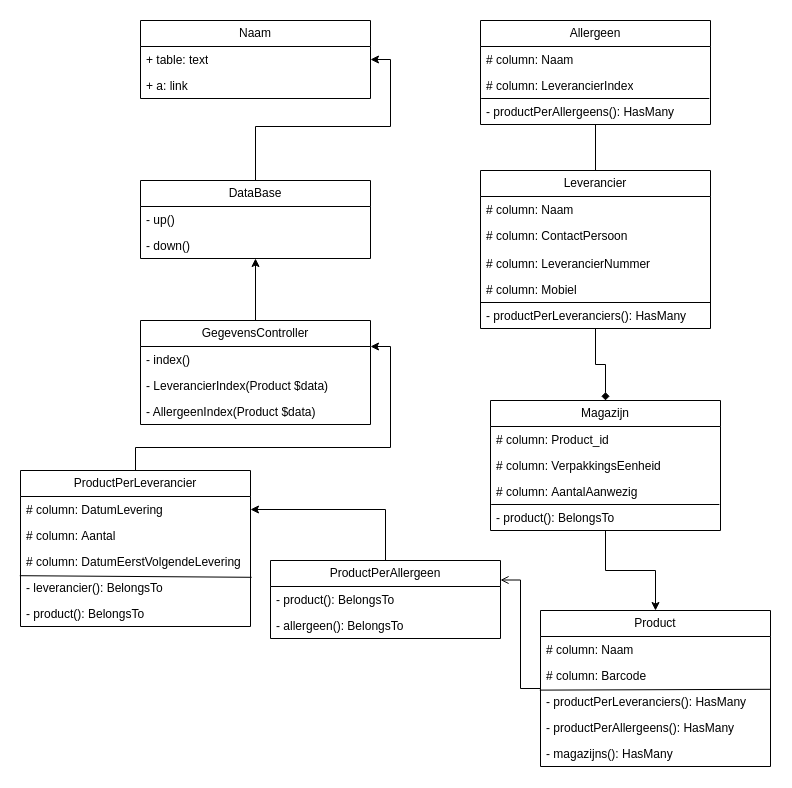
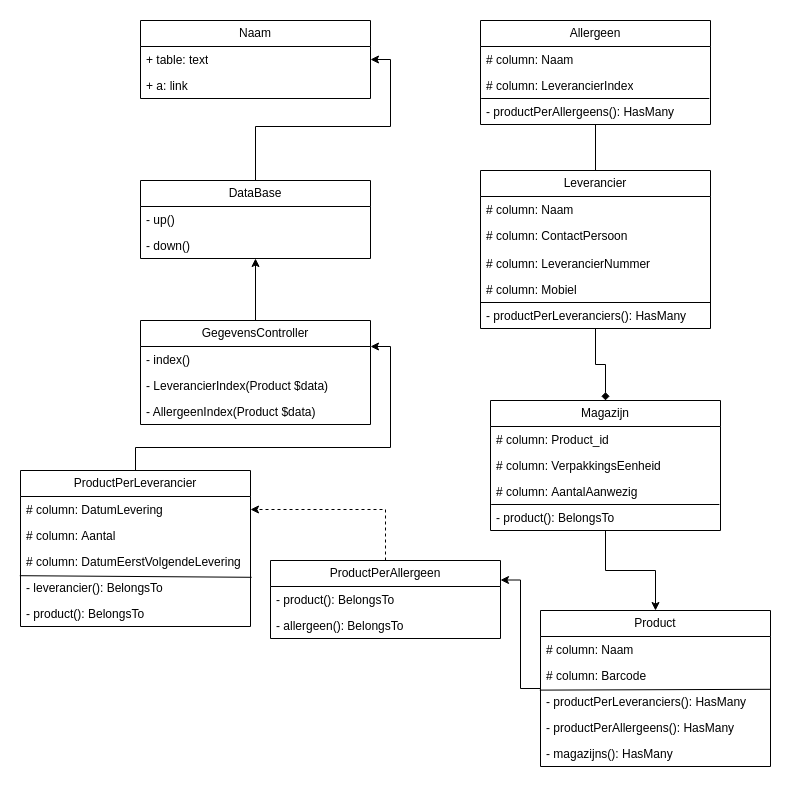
  <mxCell id="0" />
  <mxCell id="1" parent="0" />
  <mxCell id="2" value="" style="edgeStyle=orthogonalEdgeStyle;rounded=0;orthogonalLoop=1;jettySize=auto;html=1;entryX=0.5;entryY=0;entryDx=0;entryDy=0;endArrow=none;" edge="1" parent="1" source="3" target="9"><mxGeometry relative="1" as="geometry" /></mxCell>
  <mxCell id="3" value="Allergeen" style="swimlane;fontStyle=0;childLayout=stackLayout;horizontal=1;startSize=26;fillColor=none;horizontalStack=0;resizeParent=1;resizeParentMax=0;resizeLast=0;collapsible=1;marginBottom=0;whiteSpace=wrap;html=1;" vertex="1" parent="1"><mxGeometry x="480" y="20" width="230" height="104" as="geometry" /></mxCell>
  <mxCell id="4" value="# column: Naam" style="text;strokeColor=none;fillColor=none;align=left;verticalAlign=top;spacingLeft=4;spacingRight=4;overflow=hidden;rotatable=0;points=[[0,0.5],[1,0.5]];portConstraint=eastwest;whiteSpace=wrap;html=1;" vertex="1" parent="3"><mxGeometry y="26" width="230" height="26" as="geometry" /></mxCell>
  <mxCell id="5" value="# column: LeverancierIndex" style="text;strokeColor=none;fillColor=none;align=left;verticalAlign=top;spacingLeft=4;spacingRight=4;overflow=hidden;rotatable=0;points=[[0,0.5],[1,0.5]];portConstraint=eastwest;whiteSpace=wrap;html=1;" vertex="1" parent="3"><mxGeometry y="52" width="230" height="26" as="geometry" /></mxCell>
  <mxCell id="6" value="- productPerAllergeens(): HasMany" style="text;strokeColor=none;fillColor=none;align=left;verticalAlign=top;spacingLeft=4;spacingRight=4;overflow=hidden;rotatable=0;points=[[0,0.5],[1,0.5]];portConstraint=eastwest;whiteSpace=wrap;html=1;" vertex="1" parent="3"><mxGeometry y="78" width="230" height="26" as="geometry" /></mxCell>
  <mxCell id="7" value="" style="endArrow=none;html=1;rounded=0;entryX=0.995;entryY=0;entryDx=0;entryDy=0;entryPerimeter=0;exitX=0.003;exitY=0;exitDx=0;exitDy=0;exitPerimeter=0;" edge="1" parent="3" source="6" target="6"><mxGeometry width="50" height="50" relative="1" as="geometry"><mxPoint x="-100" y="180" as="sourcePoint" /><mxPoint x="-50" y="130" as="targetPoint" /></mxGeometry></mxCell>
  <mxCell id="8" style="edgeStyle=orthogonalEdgeStyle;rounded=0;orthogonalLoop=1;jettySize=auto;html=1;entryX=0.5;entryY=0;entryDx=0;entryDy=0;endArrow=diamond;" edge="1" parent="1" source="9" target="17"><mxGeometry relative="1" as="geometry" /></mxCell>
  <mxCell id="9" value="Leverancier" style="swimlane;fontStyle=0;childLayout=stackLayout;horizontal=1;startSize=26;fillColor=none;horizontalStack=0;resizeParent=1;resizeParentMax=0;resizeLast=0;collapsible=1;marginBottom=0;whiteSpace=wrap;html=1;" vertex="1" parent="1"><mxGeometry x="480" y="170" width="230" height="158" as="geometry"><mxRectangle x="490" y="200" width="100" height="30" as="alternateBounds" /></mxGeometry></mxCell>
  <mxCell id="10" value="# column: Naam" style="text;strokeColor=none;fillColor=none;align=left;verticalAlign=top;spacingLeft=4;spacingRight=4;overflow=hidden;rotatable=0;points=[[0,0.5],[1,0.5]];portConstraint=eastwest;whiteSpace=wrap;html=1;" vertex="1" parent="9"><mxGeometry y="26" width="230" height="26" as="geometry" /></mxCell>
  <mxCell id="11" value="# column:&amp;nbsp;ContactPersoon" style="text;strokeColor=none;fillColor=none;align=left;verticalAlign=top;spacingLeft=4;spacingRight=4;overflow=hidden;rotatable=0;points=[[0,0.5],[1,0.5]];portConstraint=eastwest;whiteSpace=wrap;html=1;" vertex="1" parent="9"><mxGeometry y="52" width="230" height="28" as="geometry" /></mxCell>
  <mxCell id="12" value="# column:&amp;nbsp;LeverancierNummer" style="text;strokeColor=none;fillColor=none;align=left;verticalAlign=top;spacingLeft=4;spacingRight=4;overflow=hidden;rotatable=0;points=[[0,0.5],[1,0.5]];portConstraint=eastwest;whiteSpace=wrap;html=1;" vertex="1" parent="9"><mxGeometry y="80" width="230" height="26" as="geometry" /></mxCell>
  <mxCell id="13" value="# column:&amp;nbsp;Mobiel" style="text;strokeColor=none;fillColor=none;align=left;verticalAlign=top;spacingLeft=4;spacingRight=4;overflow=hidden;rotatable=0;points=[[0,0.5],[1,0.5]];portConstraint=eastwest;whiteSpace=wrap;html=1;" vertex="1" parent="9"><mxGeometry y="106" width="230" height="26" as="geometry" /></mxCell>
  <mxCell id="14" value="- productPerLeveranciers(): HasMany" style="text;strokeColor=none;fillColor=none;align=left;verticalAlign=top;spacingLeft=4;spacingRight=4;overflow=hidden;rotatable=0;points=[[0,0.5],[1,0.5]];portConstraint=eastwest;whiteSpace=wrap;html=1;" vertex="1" parent="9"><mxGeometry y="132" width="230" height="26" as="geometry" /></mxCell>
  <mxCell id="15" value="" style="endArrow=none;html=1;rounded=0;entryX=1.002;entryY=0;entryDx=0;entryDy=0;entryPerimeter=0;exitX=0;exitY=0;exitDx=0;exitDy=0;exitPerimeter=0;" edge="1" parent="9" source="14" target="14"><mxGeometry width="50" height="50" relative="1" as="geometry"><mxPoint x="-100" y="210" as="sourcePoint" /><mxPoint x="-50" y="160" as="targetPoint" /></mxGeometry></mxCell>
  <mxCell id="16" style="edgeStyle=orthogonalEdgeStyle;rounded=0;orthogonalLoop=1;jettySize=auto;html=1;entryX=0.5;entryY=0;entryDx=0;entryDy=0;" edge="1" parent="1" source="17" target="27"><mxGeometry relative="1" as="geometry" /></mxCell>
  <mxCell id="17" value="Magazijn" style="swimlane;fontStyle=0;childLayout=stackLayout;horizontal=1;startSize=26;fillColor=none;horizontalStack=0;resizeParent=1;resizeParentMax=0;resizeLast=0;collapsible=1;marginBottom=0;whiteSpace=wrap;html=1;" vertex="1" parent="1"><mxGeometry x="490" y="400" width="230" height="130" as="geometry" /></mxCell>
  <mxCell id="18" value="# column:&amp;nbsp;Product_id" style="text;strokeColor=none;fillColor=none;align=left;verticalAlign=top;spacingLeft=4;spacingRight=4;overflow=hidden;rotatable=0;points=[[0,0.5],[1,0.5]];portConstraint=eastwest;whiteSpace=wrap;html=1;" vertex="1" parent="17"><mxGeometry y="26" width="230" height="26" as="geometry" /></mxCell>
  <mxCell id="19" value="# column:&amp;nbsp;VerpakkingsEenheid" style="text;strokeColor=none;fillColor=none;align=left;verticalAlign=top;spacingLeft=4;spacingRight=4;overflow=hidden;rotatable=0;points=[[0,0.5],[1,0.5]];portConstraint=eastwest;whiteSpace=wrap;html=1;" vertex="1" parent="17"><mxGeometry y="52" width="230" height="26" as="geometry" /></mxCell>
  <mxCell id="20" value="# column:&amp;nbsp;AantalAanwezig" style="text;strokeColor=none;fillColor=none;align=left;verticalAlign=top;spacingLeft=4;spacingRight=4;overflow=hidden;rotatable=0;points=[[0,0.5],[1,0.5]];portConstraint=eastwest;whiteSpace=wrap;html=1;" vertex="1" parent="17"><mxGeometry y="78" width="230" height="26" as="geometry" /></mxCell>
  <mxCell id="21" value="- product():&amp;nbsp;BelongsTo" style="text;strokeColor=none;fillColor=none;align=left;verticalAlign=top;spacingLeft=4;spacingRight=4;overflow=hidden;rotatable=0;points=[[0,0.5],[1,0.5]];portConstraint=eastwest;whiteSpace=wrap;html=1;" vertex="1" parent="17"><mxGeometry y="104" width="230" height="26" as="geometry" /></mxCell>
  <mxCell id="22" value="" style="endArrow=none;html=1;rounded=0;entryX=0.995;entryY=0;entryDx=0;entryDy=0;entryPerimeter=0;exitX=0.003;exitY=0;exitDx=0;exitDy=0;exitPerimeter=0;" edge="1" parent="17" source="21" target="21"><mxGeometry width="50" height="50" relative="1" as="geometry"><mxPoint x="-100" y="70" as="sourcePoint" /><mxPoint x="-50" y="20" as="targetPoint" /></mxGeometry></mxCell>
  <mxCell id="23" value="Naam" style="swimlane;fontStyle=0;childLayout=stackLayout;horizontal=1;startSize=26;fillColor=none;horizontalStack=0;resizeParent=1;resizeParentMax=0;resizeLast=0;collapsible=1;marginBottom=0;whiteSpace=wrap;html=1;" vertex="1" parent="1"><mxGeometry x="140" y="20" width="230" height="78" as="geometry" /></mxCell>
  <mxCell id="24" value="+ table: text" style="text;strokeColor=none;fillColor=none;align=left;verticalAlign=top;spacingLeft=4;spacingRight=4;overflow=hidden;rotatable=0;points=[[0,0.5],[1,0.5]];portConstraint=eastwest;whiteSpace=wrap;html=1;" vertex="1" parent="23"><mxGeometry y="26" width="230" height="26" as="geometry" /></mxCell>
  <mxCell id="25" value="+ a: link" style="text;strokeColor=none;fillColor=none;align=left;verticalAlign=top;spacingLeft=4;spacingRight=4;overflow=hidden;rotatable=0;points=[[0,0.5],[1,0.5]];portConstraint=eastwest;whiteSpace=wrap;html=1;" vertex="1" parent="23"><mxGeometry y="52" width="230" height="26" as="geometry" /></mxCell>
- <mxCell id="26" style="edgeStyle=orthogonalEdgeStyle;rounded=0;orthogonalLoop=1;jettySize=auto;html=1;entryX=1;entryY=0.25;entryDx=0;entryDy=0;endArrow=open;" edge="1" parent="1" source="27" target="35"><mxGeometry relative="1" as="geometry" /></mxCell>
+ <mxCell id="26" style="edgeStyle=orthogonalEdgeStyle;rounded=0;orthogonalLoop=1;jettySize=auto;html=1;entryX=1;entryY=0.25;entryDx=0;entryDy=0;" edge="1" parent="1" source="27" target="35"><mxGeometry relative="1" as="geometry" /></mxCell>
  <mxCell id="27" value="Product" style="swimlane;fontStyle=0;childLayout=stackLayout;horizontal=1;startSize=26;fillColor=none;horizontalStack=0;resizeParent=1;resizeParentMax=0;resizeLast=0;collapsible=1;marginBottom=0;whiteSpace=wrap;html=1;" vertex="1" parent="1"><mxGeometry x="540" y="610" width="230" height="156" as="geometry" /></mxCell>
  <mxCell id="28" value="# column:&amp;nbsp;Naam" style="text;strokeColor=none;fillColor=none;align=left;verticalAlign=top;spacingLeft=4;spacingRight=4;overflow=hidden;rotatable=0;points=[[0,0.5],[1,0.5]];portConstraint=eastwest;whiteSpace=wrap;html=1;" vertex="1" parent="27"><mxGeometry y="26" width="230" height="26" as="geometry" /></mxCell>
  <mxCell id="29" value="# column:&amp;nbsp;Barcode" style="text;strokeColor=none;fillColor=none;align=left;verticalAlign=top;spacingLeft=4;spacingRight=4;overflow=hidden;rotatable=0;points=[[0,0.5],[1,0.5]];portConstraint=eastwest;whiteSpace=wrap;html=1;" vertex="1" parent="27"><mxGeometry y="52" width="230" height="26" as="geometry" /></mxCell>
  <mxCell id="30" value="- productPerLeveranciers():&amp;nbsp;HasMany" style="text;strokeColor=none;fillColor=none;align=left;verticalAlign=top;spacingLeft=4;spacingRight=4;overflow=hidden;rotatable=0;points=[[0,0.5],[1,0.5]];portConstraint=eastwest;whiteSpace=wrap;html=1;" vertex="1" parent="27"><mxGeometry y="78" width="230" height="26" as="geometry" /></mxCell>
  <mxCell id="31" value="- productPerAllergeens():&amp;nbsp;HasMany" style="text;strokeColor=none;fillColor=none;align=left;verticalAlign=top;spacingLeft=4;spacingRight=4;overflow=hidden;rotatable=0;points=[[0,0.5],[1,0.5]];portConstraint=eastwest;whiteSpace=wrap;html=1;" vertex="1" parent="27"><mxGeometry y="104" width="230" height="26" as="geometry" /></mxCell>
  <mxCell id="32" value="- magazijns():&amp;nbsp;HasMany" style="text;strokeColor=none;fillColor=none;align=left;verticalAlign=top;spacingLeft=4;spacingRight=4;overflow=hidden;rotatable=0;points=[[0,0.5],[1,0.5]];portConstraint=eastwest;whiteSpace=wrap;html=1;" vertex="1" parent="27"><mxGeometry y="130" width="230" height="26" as="geometry" /></mxCell>
  <mxCell id="33" value="" style="endArrow=none;html=1;rounded=0;entryX=0.998;entryY=0.031;entryDx=0;entryDy=0;entryPerimeter=0;exitX=-0.003;exitY=1.062;exitDx=0;exitDy=0;exitPerimeter=0;" edge="1" parent="27" source="29" target="30"><mxGeometry width="50" height="50" relative="1" as="geometry"><mxPoint x="-30" y="50" as="sourcePoint" /><mxPoint x="-60" y="120" as="targetPoint" /></mxGeometry></mxCell>
- <mxCell id="34" style="edgeStyle=orthogonalEdgeStyle;rounded=0;orthogonalLoop=1;jettySize=auto;html=1;entryX=1;entryY=0.5;entryDx=0;entryDy=0;" edge="1" parent="1" source="35" target="40"><mxGeometry relative="1" as="geometry" /></mxCell>
+ <mxCell id="34" style="edgeStyle=orthogonalEdgeStyle;rounded=0;orthogonalLoop=1;jettySize=auto;html=1;entryX=1;entryY=0.5;entryDx=0;entryDy=0;dashed=1;" edge="1" parent="1" source="35" target="40"><mxGeometry relative="1" as="geometry" /></mxCell>
  <mxCell id="35" value="ProductPerAllergeen" style="swimlane;fontStyle=0;childLayout=stackLayout;horizontal=1;startSize=26;fillColor=none;horizontalStack=0;resizeParent=1;resizeParentMax=0;resizeLast=0;collapsible=1;marginBottom=0;whiteSpace=wrap;html=1;" vertex="1" parent="1"><mxGeometry x="270" y="560" width="230" height="78" as="geometry" /></mxCell>
  <mxCell id="36" value="- product():&amp;nbsp;BelongsTo" style="text;strokeColor=none;fillColor=none;align=left;verticalAlign=top;spacingLeft=4;spacingRight=4;overflow=hidden;rotatable=0;points=[[0,0.5],[1,0.5]];portConstraint=eastwest;whiteSpace=wrap;html=1;" vertex="1" parent="35"><mxGeometry y="26" width="230" height="26" as="geometry" /></mxCell>
  <mxCell id="37" value="- allergeen():&amp;nbsp;BelongsTo" style="text;strokeColor=none;fillColor=none;align=left;verticalAlign=top;spacingLeft=4;spacingRight=4;overflow=hidden;rotatable=0;points=[[0,0.5],[1,0.5]];portConstraint=eastwest;whiteSpace=wrap;html=1;" vertex="1" parent="35"><mxGeometry y="52" width="230" height="26" as="geometry" /></mxCell>
  <mxCell id="38" style="edgeStyle=orthogonalEdgeStyle;rounded=0;orthogonalLoop=1;jettySize=auto;html=1;entryX=1;entryY=0.25;entryDx=0;entryDy=0;" edge="1" parent="1" source="39" target="47"><mxGeometry relative="1" as="geometry" /></mxCell>
  <mxCell id="39" value="ProductPerLeverancier" style="swimlane;fontStyle=0;childLayout=stackLayout;horizontal=1;startSize=26;fillColor=none;horizontalStack=0;resizeParent=1;resizeParentMax=0;resizeLast=0;collapsible=1;marginBottom=0;whiteSpace=wrap;html=1;" vertex="1" parent="1"><mxGeometry x="20" y="470" width="230" height="156" as="geometry"><mxRectangle x="560" y="840" width="160" height="30" as="alternateBounds" /></mxGeometry></mxCell>
  <mxCell id="40" value="# column:&amp;nbsp;DatumLevering" style="text;strokeColor=none;fillColor=none;align=left;verticalAlign=top;spacingLeft=4;spacingRight=4;overflow=hidden;rotatable=0;points=[[0,0.5],[1,0.5]];portConstraint=eastwest;whiteSpace=wrap;html=1;" vertex="1" parent="39"><mxGeometry y="26" width="230" height="26" as="geometry" /></mxCell>
  <mxCell id="41" value="# column:&amp;nbsp;Aantal" style="text;strokeColor=none;fillColor=none;align=left;verticalAlign=top;spacingLeft=4;spacingRight=4;overflow=hidden;rotatable=0;points=[[0,0.5],[1,0.5]];portConstraint=eastwest;whiteSpace=wrap;html=1;" vertex="1" parent="39"><mxGeometry y="52" width="230" height="26" as="geometry" /></mxCell>
  <mxCell id="42" value="# column:&amp;nbsp;DatumEerstVolgendeLevering" style="text;strokeColor=none;fillColor=none;align=left;verticalAlign=top;spacingLeft=4;spacingRight=4;overflow=hidden;rotatable=0;points=[[0,0.5],[1,0.5]];portConstraint=eastwest;whiteSpace=wrap;html=1;glass=1;" vertex="1" parent="39"><mxGeometry y="78" width="230" height="26" as="geometry" /></mxCell>
  <mxCell id="43" value="- leverancier():&amp;nbsp;BelongsTo" style="text;strokeColor=none;fillColor=none;align=left;verticalAlign=top;spacingLeft=4;spacingRight=4;overflow=hidden;rotatable=0;points=[[0,0.5],[1,0.5]];portConstraint=eastwest;whiteSpace=wrap;html=1;" vertex="1" parent="39"><mxGeometry y="104" width="230" height="26" as="geometry" /></mxCell>
  <mxCell id="44" value="- product():&amp;nbsp;BelongsTo" style="text;strokeColor=none;fillColor=none;align=left;verticalAlign=top;spacingLeft=4;spacingRight=4;overflow=hidden;rotatable=0;points=[[0,0.5],[1,0.5]];portConstraint=eastwest;whiteSpace=wrap;html=1;" vertex="1" parent="39"><mxGeometry y="130" width="230" height="26" as="geometry" /></mxCell>
  <mxCell id="45" value="" style="endArrow=none;html=1;rounded=0;exitX=-0.003;exitY=0.046;exitDx=0;exitDy=0;exitPerimeter=0;entryX=1.005;entryY=0.108;entryDx=0;entryDy=0;entryPerimeter=0;" edge="1" parent="39" source="43" target="43"><mxGeometry width="50" height="50" relative="1" as="geometry"><mxPoint x="-100" y="-30" as="sourcePoint" /><mxPoint x="250" y="80" as="targetPoint" /></mxGeometry></mxCell>
  <mxCell id="46" value="" style="edgeStyle=orthogonalEdgeStyle;rounded=0;orthogonalLoop=1;jettySize=auto;html=1;" edge="1" parent="1" source="47" target="51"><mxGeometry relative="1" as="geometry" /></mxCell>
  <mxCell id="47" value="GegevensController" style="swimlane;fontStyle=0;childLayout=stackLayout;horizontal=1;startSize=26;fillColor=none;horizontalStack=0;resizeParent=1;resizeParentMax=0;resizeLast=0;collapsible=1;marginBottom=0;whiteSpace=wrap;html=1;" vertex="1" parent="1"><mxGeometry x="140" y="320" width="230" height="104" as="geometry" /></mxCell>
  <mxCell id="48" value="- index()" style="text;strokeColor=none;fillColor=none;align=left;verticalAlign=top;spacingLeft=4;spacingRight=4;overflow=hidden;rotatable=0;points=[[0,0.5],[1,0.5]];portConstraint=eastwest;whiteSpace=wrap;html=1;" vertex="1" parent="47"><mxGeometry y="26" width="230" height="26" as="geometry" /></mxCell>
  <mxCell id="49" value="- LeverancierIndex&lt;span style=&quot;background-color: initial;&quot;&gt;(Product $data)&lt;/span&gt;" style="text;strokeColor=none;fillColor=none;align=left;verticalAlign=top;spacingLeft=4;spacingRight=4;overflow=hidden;rotatable=0;points=[[0,0.5],[1,0.5]];portConstraint=eastwest;whiteSpace=wrap;html=1;" vertex="1" parent="47"><mxGeometry y="52" width="230" height="26" as="geometry" /></mxCell>
  <mxCell id="50" value="- AllergeenIndex&lt;span style=&quot;background-color: initial;&quot;&gt;(Product $data)&lt;/span&gt;" style="text;strokeColor=none;fillColor=none;align=left;verticalAlign=top;spacingLeft=4;spacingRight=4;overflow=hidden;rotatable=0;points=[[0,0.5],[1,0.5]];portConstraint=eastwest;whiteSpace=wrap;html=1;" vertex="1" parent="47"><mxGeometry y="78" width="230" height="26" as="geometry" /></mxCell>
  <mxCell id="51" value="DataBase" style="swimlane;fontStyle=0;childLayout=stackLayout;horizontal=1;startSize=26;fillColor=none;horizontalStack=0;resizeParent=1;resizeParentMax=0;resizeLast=0;collapsible=1;marginBottom=0;whiteSpace=wrap;html=1;" vertex="1" parent="1"><mxGeometry x="140" y="180" width="230" height="78" as="geometry" /></mxCell>
  <mxCell id="52" value="- up()" style="text;strokeColor=none;fillColor=none;align=left;verticalAlign=top;spacingLeft=4;spacingRight=4;overflow=hidden;rotatable=0;points=[[0,0.5],[1,0.5]];portConstraint=eastwest;whiteSpace=wrap;html=1;" vertex="1" parent="51"><mxGeometry y="26" width="230" height="26" as="geometry" /></mxCell>
  <mxCell id="53" value="- down()" style="text;strokeColor=none;fillColor=none;align=left;verticalAlign=top;spacingLeft=4;spacingRight=4;overflow=hidden;rotatable=0;points=[[0,0.5],[1,0.5]];portConstraint=eastwest;whiteSpace=wrap;html=1;" vertex="1" parent="51"><mxGeometry y="52" width="230" height="26" as="geometry" /></mxCell>
  <mxCell id="54" style="edgeStyle=orthogonalEdgeStyle;rounded=0;orthogonalLoop=1;jettySize=auto;html=1;entryX=1;entryY=0.5;entryDx=0;entryDy=0;" edge="1" parent="1" source="51" target="24"><mxGeometry relative="1" as="geometry"><mxPoint x="370" y="85" as="targetPoint" /></mxGeometry></mxCell>
